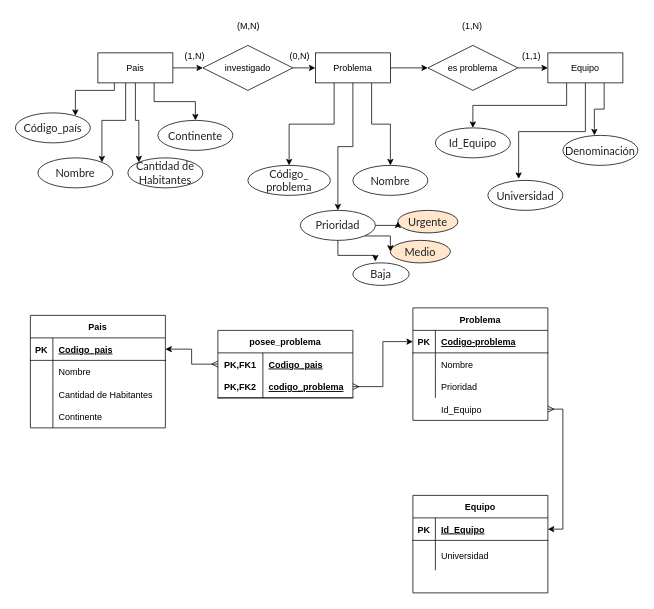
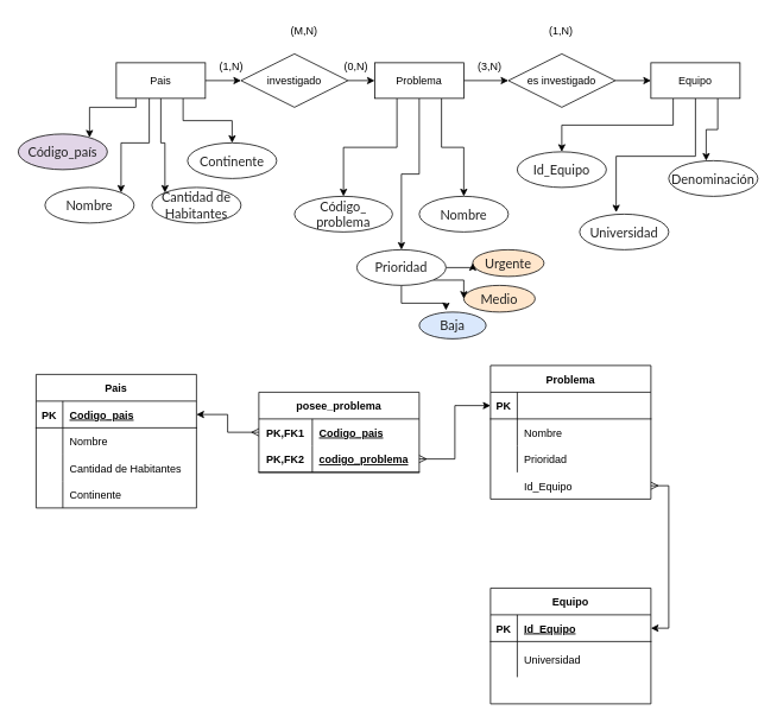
  <mxCell id="0" />
  <mxCell id="1" parent="0" />
  <mxCell id="2" style="edgeStyle=orthogonalEdgeStyle;rounded=0;orthogonalLoop=1;jettySize=auto;html=1;" parent="1" target="17" edge="1"><mxGeometry relative="1" as="geometry"><mxPoint x="152" y="100" as="sourcePoint" /><Array as="points"><mxPoint x="152" y="120" /><mxPoint x="100" y="120" /></Array></mxGeometry></mxCell>
  <mxCell id="3" style="edgeStyle=orthogonalEdgeStyle;rounded=0;orthogonalLoop=1;jettySize=auto;html=1;exitX=0.37;exitY=0.975;exitDx=0;exitDy=0;entryX=1;entryY=0;entryDx=0;entryDy=0;exitPerimeter=0;" parent="1" source="7" target="18" edge="1"><mxGeometry relative="1" as="geometry" /></mxCell>
  <mxCell id="4" style="edgeStyle=orthogonalEdgeStyle;rounded=0;orthogonalLoop=1;jettySize=auto;html=1;exitX=0.5;exitY=1;exitDx=0;exitDy=0;entryX=0;entryY=0;entryDx=0;entryDy=0;" parent="1" source="7" target="19" edge="1"><mxGeometry relative="1" as="geometry" /></mxCell>
  <mxCell id="5" style="edgeStyle=orthogonalEdgeStyle;rounded=0;orthogonalLoop=1;jettySize=auto;html=1;exitX=0.75;exitY=1;exitDx=0;exitDy=0;" parent="1" source="7" target="20" edge="1"><mxGeometry relative="1" as="geometry" /></mxCell>
  <mxCell id="6" style="edgeStyle=orthogonalEdgeStyle;rounded=0;orthogonalLoop=1;jettySize=auto;html=1;exitX=1;exitY=0.5;exitDx=0;exitDy=0;entryX=0;entryY=0.5;entryDx=0;entryDy=0;" parent="1" source="7" target="31" edge="1"><mxGeometry relative="1" as="geometry" /></mxCell>
  <mxCell id="7" value="Pais" style="whiteSpace=wrap;html=1;align=center;" parent="1" vertex="1"><mxGeometry x="130" y="70" width="100" height="40" as="geometry" /></mxCell>
  <mxCell id="8" style="edgeStyle=orthogonalEdgeStyle;rounded=0;orthogonalLoop=1;jettySize=auto;html=1;exitX=0.25;exitY=1;exitDx=0;exitDy=0;" parent="1" source="12" target="21" edge="1"><mxGeometry relative="1" as="geometry" /></mxCell>
  <mxCell id="9" style="edgeStyle=orthogonalEdgeStyle;rounded=0;orthogonalLoop=1;jettySize=auto;html=1;exitX=0.75;exitY=1;exitDx=0;exitDy=0;" parent="1" source="12" target="22" edge="1"><mxGeometry relative="1" as="geometry" /></mxCell>
  <mxCell id="10" style="edgeStyle=orthogonalEdgeStyle;rounded=0;orthogonalLoop=1;jettySize=auto;html=1;exitX=1;exitY=0.5;exitDx=0;exitDy=0;entryX=0;entryY=0.5;entryDx=0;entryDy=0;" parent="1" source="12" target="33" edge="1"><mxGeometry relative="1" as="geometry" /></mxCell>
  <mxCell id="11" style="edgeStyle=orthogonalEdgeStyle;rounded=0;orthogonalLoop=1;jettySize=auto;html=1;exitX=0.5;exitY=1;exitDx=0;exitDy=0;" parent="1" source="12" target="37" edge="1"><mxGeometry relative="1" as="geometry" /></mxCell>
  <mxCell id="12" value="Problema" style="whiteSpace=wrap;html=1;align=center;" parent="1" vertex="1"><mxGeometry x="420" y="70" width="100" height="40" as="geometry" /></mxCell>
  <mxCell id="13" style="edgeStyle=orthogonalEdgeStyle;rounded=0;orthogonalLoop=1;jettySize=auto;html=1;exitX=0.25;exitY=1;exitDx=0;exitDy=0;entryX=0.5;entryY=0;entryDx=0;entryDy=0;" parent="1" source="16" target="26" edge="1"><mxGeometry relative="1" as="geometry" /></mxCell>
  <mxCell id="14" style="edgeStyle=orthogonalEdgeStyle;rounded=0;orthogonalLoop=1;jettySize=auto;html=1;exitX=0.5;exitY=1;exitDx=0;exitDy=0;entryX=0.41;entryY=-0.05;entryDx=0;entryDy=0;entryPerimeter=0;" parent="1" source="16" target="27" edge="1"><mxGeometry relative="1" as="geometry" /></mxCell>
  <mxCell id="15" style="edgeStyle=orthogonalEdgeStyle;rounded=0;orthogonalLoop=1;jettySize=auto;html=1;exitX=0.75;exitY=1;exitDx=0;exitDy=0;entryX=0.42;entryY=0;entryDx=0;entryDy=0;entryPerimeter=0;" parent="1" source="16" target="28" edge="1"><mxGeometry relative="1" as="geometry" /></mxCell>
  <mxCell id="16" value="Equipo" style="whiteSpace=wrap;html=1;align=center;" parent="1" vertex="1"><mxGeometry x="730" y="70" width="100" height="40" as="geometry" /></mxCell>
- <mxCell id="17" value="&lt;span style=&quot;color: rgb(33 , 33 , 33) ; font-family: &amp;#34;lato&amp;#34; , sans-serif ; font-size: 14.667px ; text-align: left&quot;&gt;Código_país&lt;/span&gt;" style="ellipse;whiteSpace=wrap;html=1;align=center;" parent="1" vertex="1"><mxGeometry x="20" y="150" width="100" height="40" as="geometry" /></mxCell>
+ <mxCell id="17" value="&lt;span style=&quot;color: rgb(33 , 33 , 33) ; font-family: &amp;#34;lato&amp;#34; , sans-serif ; font-size: 14.667px ; text-align: left&quot;&gt;Código_país&lt;/span&gt;" style="ellipse;whiteSpace=wrap;html=1;align=center;fillColor=#e1d5e7;" parent="1" vertex="1"><mxGeometry x="20" y="150" width="100" height="40" as="geometry" /></mxCell>
  <mxCell id="18" value="&lt;span style=&quot;color: rgb(33 , 33 , 33) ; font-family: &amp;#34;lato&amp;#34; , sans-serif ; font-size: 14.667px ; text-align: left&quot;&gt;Nombre&lt;/span&gt;" style="ellipse;whiteSpace=wrap;html=1;align=center;" parent="1" vertex="1"><mxGeometry x="50" y="210" width="100" height="40" as="geometry" /></mxCell>
  <mxCell id="19" value="&lt;span style=&quot;color: rgb(33 , 33 , 33) ; font-family: &amp;#34;lato&amp;#34; , sans-serif ; font-size: 14.667px ; text-align: left&quot;&gt;Cantidad de Habitantes&lt;/span&gt;" style="ellipse;whiteSpace=wrap;html=1;align=center;" parent="1" vertex="1"><mxGeometry x="170" y="210" width="100" height="40" as="geometry" /></mxCell>
  <mxCell id="20" value="&lt;span style=&quot;color: rgb(33 , 33 , 33) ; font-family: &amp;#34;lato&amp;#34; , sans-serif ; font-size: 14.667px ; text-align: left&quot;&gt;Continente&lt;/span&gt;" style="ellipse;whiteSpace=wrap;html=1;align=center;" parent="1" vertex="1"><mxGeometry x="210" y="160" width="100" height="40" as="geometry" /></mxCell>
  <mxCell id="21" value="&lt;span style=&quot;text-align: left ; box-sizing: border-box ; color: rgb(33 , 33 , 33) ; font-size: 11pt ; font-family: &amp;#34;lato&amp;#34; ; vertical-align: baseline&quot;&gt;Código_&lt;br&gt;&lt;/span&gt;&lt;span style=&quot;text-align: left ; color: rgb(33 , 33 , 33) ; font-family: &amp;#34;lato&amp;#34; , sans-serif ; font-size: 14.667px&quot;&gt;problema&lt;/span&gt;" style="ellipse;whiteSpace=wrap;html=1;align=center;" parent="1" vertex="1"><mxGeometry x="330" y="220" width="110" height="40" as="geometry" /></mxCell>
  <mxCell id="22" value="&lt;span style=&quot;color: rgb(33 , 33 , 33) ; font-family: &amp;#34;lato&amp;#34; ; font-size: 14.667px ; text-align: left&quot;&gt;Nombre&lt;/span&gt;" style="ellipse;whiteSpace=wrap;html=1;align=center;" parent="1" vertex="1"><mxGeometry x="470" y="220" width="100" height="40" as="geometry" /></mxCell>
  <mxCell id="23" value="&lt;span style=&quot;color: rgb(33 , 33 , 33) ; font-family: &amp;#34;lato&amp;#34; ; font-size: 14.667px ; text-align: left&quot;&gt;Urgente&lt;/span&gt;" style="ellipse;whiteSpace=wrap;html=1;align=center;fillColor=#ffe6cc;" parent="1" vertex="1"><mxGeometry x="530" y="280" width="80" height="30" as="geometry" /></mxCell>
  <mxCell id="24" value="&lt;span style=&quot;color: rgb(33 , 33 , 33) ; font-family: &amp;#34;lato&amp;#34; , sans-serif ; font-size: 14.667px ; text-align: left&quot;&gt;Medio&lt;/span&gt;" style="ellipse;whiteSpace=wrap;html=1;align=center;fillColor=#ffe6cc;" parent="1" vertex="1"><mxGeometry x="520" y="320" width="80" height="30" as="geometry" /></mxCell>
- <mxCell id="25" value="&lt;span style=&quot;color: rgb(33 , 33 , 33) ; font-family: &amp;#34;lato&amp;#34; , sans-serif ; font-size: 14.667px ; text-align: left&quot;&gt;Baja&lt;/span&gt;" style="ellipse;whiteSpace=wrap;html=1;align=center;" parent="1" vertex="1"><mxGeometry x="470" y="350" width="75" height="30" as="geometry" /></mxCell>
+ <mxCell id="25" value="&lt;span style=&quot;color: rgb(33 , 33 , 33) ; font-family: &amp;#34;lato&amp;#34; , sans-serif ; font-size: 14.667px ; text-align: left&quot;&gt;Baja&lt;/span&gt;" style="ellipse;whiteSpace=wrap;html=1;align=center;fillColor=#dae8fc;" parent="1" vertex="1"><mxGeometry x="470" y="350" width="75" height="30" as="geometry" /></mxCell>
  <mxCell id="26" value="&lt;span style=&quot;text-align: left ; box-sizing: border-box ; color: rgb(33 , 33 , 33) ; font-size: 11pt ; font-family: &amp;#34;lato&amp;#34; ; vertical-align: baseline&quot;&gt;Id_&lt;/span&gt;&lt;span style=&quot;text-align: left ; color: rgb(33 , 33 , 33) ; font-family: &amp;#34;lato&amp;#34; , sans-serif ; font-size: 14.667px&quot;&gt;Equipo&lt;/span&gt;" style="ellipse;whiteSpace=wrap;html=1;align=center;" parent="1" vertex="1"><mxGeometry x="580" y="170" width="100" height="40" as="geometry" /></mxCell>
  <mxCell id="27" value="&lt;span style=&quot;color: rgb(33 , 33 , 33) ; font-family: &amp;#34;lato&amp;#34; , sans-serif ; font-size: 14.667px ; text-align: left&quot;&gt;Universidad&lt;/span&gt;" style="ellipse;whiteSpace=wrap;html=1;align=center;" parent="1" vertex="1"><mxGeometry x="650" y="240" width="100" height="40" as="geometry" /></mxCell>
  <mxCell id="28" value="&lt;span style=&quot;color: rgb(33 , 33 , 33) ; font-family: &amp;#34;lato&amp;#34; , sans-serif ; font-size: 14.667px ; text-align: left&quot;&gt;Denominación&lt;/span&gt;" style="ellipse;whiteSpace=wrap;html=1;align=center;" parent="1" vertex="1"><mxGeometry x="750" y="180" width="100" height="40" as="geometry" /></mxCell>
  <mxCell id="29" style="edgeStyle=orthogonalEdgeStyle;rounded=0;orthogonalLoop=1;jettySize=auto;html=1;exitX=0.5;exitY=1;exitDx=0;exitDy=0;" parent="1" source="7" target="7" edge="1"><mxGeometry relative="1" as="geometry" /></mxCell>
  <mxCell id="30" style="edgeStyle=orthogonalEdgeStyle;rounded=0;orthogonalLoop=1;jettySize=auto;html=1;exitX=1;exitY=0.5;exitDx=0;exitDy=0;entryX=0;entryY=0.5;entryDx=0;entryDy=0;" parent="1" source="31" target="12" edge="1"><mxGeometry relative="1" as="geometry" /></mxCell>
  <mxCell id="31" value="investigado" style="shape=rhombus;perimeter=rhombusPerimeter;whiteSpace=wrap;html=1;align=center;" parent="1" vertex="1"><mxGeometry x="270" y="60" width="120" height="60" as="geometry" /></mxCell>
  <mxCell id="32" style="edgeStyle=orthogonalEdgeStyle;rounded=0;orthogonalLoop=1;jettySize=auto;html=1;exitX=1;exitY=0.5;exitDx=0;exitDy=0;entryX=0;entryY=0.5;entryDx=0;entryDy=0;" parent="1" source="33" target="16" edge="1"><mxGeometry relative="1" as="geometry" /></mxCell>
- <mxCell id="33" value="es problema" style="shape=rhombus;perimeter=rhombusPerimeter;whiteSpace=wrap;html=1;align=center;" parent="1" vertex="1"><mxGeometry x="570" y="60" width="120" height="60" as="geometry" /></mxCell>
+ <mxCell id="33" value="es investigado" style="shape=rhombus;perimeter=rhombusPerimeter;whiteSpace=wrap;html=1;align=center;" parent="1" vertex="1"><mxGeometry x="570" y="60" width="120" height="60" as="geometry" /></mxCell>
  <mxCell id="34" style="edgeStyle=orthogonalEdgeStyle;rounded=0;orthogonalLoop=1;jettySize=auto;html=1;exitX=1;exitY=0.5;exitDx=0;exitDy=0;entryX=0;entryY=0.5;entryDx=0;entryDy=0;" parent="1" source="37" target="23" edge="1"><mxGeometry relative="1" as="geometry" /></mxCell>
  <mxCell id="35" style="edgeStyle=orthogonalEdgeStyle;rounded=0;orthogonalLoop=1;jettySize=auto;html=1;exitX=1;exitY=1;exitDx=0;exitDy=0;entryX=0;entryY=0.5;entryDx=0;entryDy=0;" parent="1" source="37" target="24" edge="1"><mxGeometry relative="1" as="geometry" /></mxCell>
  <mxCell id="36" style="edgeStyle=orthogonalEdgeStyle;rounded=0;orthogonalLoop=1;jettySize=auto;html=1;exitX=0.5;exitY=1;exitDx=0;exitDy=0;entryX=0.4;entryY=-0.067;entryDx=0;entryDy=0;entryPerimeter=0;" parent="1" source="37" target="25" edge="1"><mxGeometry relative="1" as="geometry" /></mxCell>
  <mxCell id="37" value="&lt;div style=&quot;text-align: left&quot;&gt;&lt;span style=&quot;font-size: 14.667px&quot;&gt;&lt;font color=&quot;#212121&quot; face=&quot;lato&quot;&gt;Prioridad&lt;/font&gt;&lt;/span&gt;&lt;/div&gt;" style="ellipse;whiteSpace=wrap;html=1;align=center;" parent="1" vertex="1"><mxGeometry x="400" y="280" width="100" height="40" as="geometry" /></mxCell>
  <mxCell id="38" value="(1,N)" style="text;strokeColor=none;fillColor=none;spacingLeft=4;spacingRight=4;overflow=hidden;rotatable=0;points=[[0,0.5],[1,0.5]];portConstraint=eastwest;fontSize=12;" parent="1" vertex="1"><mxGeometry x="240" y="60" width="40" height="30" as="geometry" /></mxCell>
  <mxCell id="39" value="(0,N)" style="text;strokeColor=none;fillColor=none;spacingLeft=4;spacingRight=4;overflow=hidden;rotatable=0;points=[[0,0.5],[1,0.5]];portConstraint=eastwest;fontSize=12;" parent="1" vertex="1"><mxGeometry x="380" y="60" width="40" height="30" as="geometry" /></mxCell>
- <mxCell id="40" value="(M,N)" style="text;strokeColor=none;fillColor=none;spacingLeft=4;spacingRight=4;overflow=hidden;rotatable=0;points=[[0,0.5],[1,0.5]];portConstraint=eastwest;fontSize=12;" parent="1" vertex="1"><mxGeometry x="310" y="20" width="40" height="30" as="geometry" /></mxCell>
- <mxCell id="42" value="(1,1)" style="text;strokeColor=none;fillColor=none;spacingLeft=4;spacingRight=4;overflow=hidden;rotatable=0;points=[[0,0.5],[1,0.5]];portConstraint=eastwest;fontSize=12;" parent="1" vertex="1"><mxGeometry x="690" y="60" width="40" height="30" as="geometry" /></mxCell>
+ <mxCell id="40" value="(M,N)" style="text;strokeColor=none;fillColor=none;spacingLeft=4;spacingRight=4;overflow=hidden;rotatable=0;points=[[0,0.5],[1,0.5]];portConstraint=eastwest;fontSize=12;" parent="1" vertex="1"><mxGeometry x="320" y="20" width="40" height="30" as="geometry" /></mxCell>
+ <mxCell id="41" value="(3,N)" style="text;strokeColor=none;fillColor=none;spacingLeft=4;spacingRight=4;overflow=hidden;rotatable=0;points=[[0,0.5],[1,0.5]];portConstraint=eastwest;fontSize=12;" parent="1" vertex="1"><mxGeometry x="530" y="60" width="40" height="30" as="geometry" /></mxCell>
  <mxCell id="43" value="(1,N)" style="text;strokeColor=none;fillColor=none;spacingLeft=4;spacingRight=4;overflow=hidden;rotatable=0;points=[[0,0.5],[1,0.5]];portConstraint=eastwest;fontSize=12;" parent="1" vertex="1"><mxGeometry x="610" y="20" width="40" height="30" as="geometry" /></mxCell>
  <mxCell id="44" value="Pais" style="shape=table;startSize=30;container=1;collapsible=1;childLayout=tableLayout;fixedRows=1;rowLines=0;fontStyle=1;align=center;resizeLast=1;" parent="1" vertex="1"><mxGeometry x="40" y="420" width="180" height="150" as="geometry"><mxRectangle x="20" y="470" width="60" height="30" as="alternateBounds" /></mxGeometry></mxCell>
  <mxCell id="45" value="" style="shape=partialRectangle;collapsible=0;dropTarget=0;pointerEvents=0;fillColor=none;top=0;left=0;bottom=1;right=0;points=[[0,0.5],[1,0.5]];portConstraint=eastwest;" parent="44" vertex="1"><mxGeometry y="30" width="180" height="30" as="geometry" /></mxCell>
  <mxCell id="46" value="PK" style="shape=partialRectangle;connectable=0;fillColor=none;top=0;left=0;bottom=0;right=0;fontStyle=1;overflow=hidden;" parent="45" vertex="1"><mxGeometry width="30" height="30" as="geometry" /></mxCell>
  <mxCell id="47" value="Codigo_pais" style="shape=partialRectangle;connectable=0;fillColor=none;top=0;left=0;bottom=0;right=0;align=left;spacingLeft=6;fontStyle=5;overflow=hidden;" parent="45" vertex="1"><mxGeometry x="30" width="150" height="30" as="geometry" /></mxCell>
  <mxCell id="48" value="" style="shape=partialRectangle;collapsible=0;dropTarget=0;pointerEvents=0;fillColor=none;top=0;left=0;bottom=0;right=0;points=[[0,0.5],[1,0.5]];portConstraint=eastwest;" parent="44" vertex="1"><mxGeometry y="60" width="180" height="30" as="geometry" /></mxCell>
  <mxCell id="49" value="" style="shape=partialRectangle;connectable=0;fillColor=none;top=0;left=0;bottom=0;right=0;editable=1;overflow=hidden;" parent="48" vertex="1"><mxGeometry width="30" height="30" as="geometry" /></mxCell>
  <mxCell id="50" value="Nombre" style="shape=partialRectangle;connectable=0;fillColor=none;top=0;left=0;bottom=0;right=0;align=left;spacingLeft=6;overflow=hidden;" parent="48" vertex="1"><mxGeometry x="30" width="150" height="30" as="geometry" /></mxCell>
  <mxCell id="51" value="" style="shape=partialRectangle;collapsible=0;dropTarget=0;pointerEvents=0;fillColor=none;top=0;left=0;bottom=0;right=0;points=[[0,0.5],[1,0.5]];portConstraint=eastwest;" parent="44" vertex="1"><mxGeometry y="90" width="180" height="30" as="geometry" /></mxCell>
  <mxCell id="52" value="" style="shape=partialRectangle;connectable=0;fillColor=none;top=0;left=0;bottom=0;right=0;editable=1;overflow=hidden;" parent="51" vertex="1"><mxGeometry width="30" height="30" as="geometry" /></mxCell>
  <mxCell id="53" value="Cantidad de Habitantes" style="shape=partialRectangle;connectable=0;fillColor=none;top=0;left=0;bottom=0;right=0;align=left;spacingLeft=6;overflow=hidden;" parent="51" vertex="1"><mxGeometry x="30" width="150" height="30" as="geometry" /></mxCell>
  <mxCell id="54" value="" style="shape=partialRectangle;collapsible=0;dropTarget=0;pointerEvents=0;fillColor=none;top=0;left=0;bottom=0;right=0;points=[[0,0.5],[1,0.5]];portConstraint=eastwest;" parent="44" vertex="1"><mxGeometry y="120" width="180" height="30" as="geometry" /></mxCell>
  <mxCell id="55" value="" style="shape=partialRectangle;connectable=0;fillColor=none;top=0;left=0;bottom=0;right=0;editable=1;overflow=hidden;" parent="54" vertex="1"><mxGeometry width="30" height="30" as="geometry" /></mxCell>
  <mxCell id="56" value="Continente" style="shape=partialRectangle;connectable=0;fillColor=none;top=0;left=0;bottom=0;right=0;align=left;spacingLeft=6;overflow=hidden;" parent="54" vertex="1"><mxGeometry x="30" width="150" height="30" as="geometry" /></mxCell>
  <mxCell id="57" value="Problema" style="shape=table;startSize=30;container=1;collapsible=1;childLayout=tableLayout;fixedRows=1;rowLines=0;fontStyle=1;align=center;resizeLast=1;" parent="1" vertex="1"><mxGeometry x="550" y="410" width="180" height="150" as="geometry" /></mxCell>
  <mxCell id="58" value="" style="shape=partialRectangle;collapsible=0;dropTarget=0;pointerEvents=0;fillColor=none;top=0;left=0;bottom=1;right=0;points=[[0,0.5],[1,0.5]];portConstraint=eastwest;" parent="57" vertex="1"><mxGeometry y="30" width="180" height="30" as="geometry" /></mxCell>
  <mxCell id="59" value="PK" style="shape=partialRectangle;connectable=0;fillColor=none;top=0;left=0;bottom=0;right=0;fontStyle=1;overflow=hidden;" parent="58" vertex="1"><mxGeometry width="30" height="30" as="geometry" /></mxCell>
- <mxCell id="60" value="Codigo-problema" style="shape=partialRectangle;connectable=0;fillColor=none;top=0;left=0;bottom=0;right=0;align=left;spacingLeft=6;fontStyle=5;overflow=hidden;" parent="58" vertex="1"><mxGeometry x="30" width="150" height="30" as="geometry" /></mxCell>
  <mxCell id="61" value="" style="shape=partialRectangle;collapsible=0;dropTarget=0;pointerEvents=0;fillColor=none;top=0;left=0;bottom=0;right=0;points=[[0,0.5],[1,0.5]];portConstraint=eastwest;" parent="57" vertex="1"><mxGeometry y="60" width="180" height="30" as="geometry" /></mxCell>
  <mxCell id="62" value="" style="shape=partialRectangle;connectable=0;fillColor=none;top=0;left=0;bottom=0;right=0;editable=1;overflow=hidden;" parent="61" vertex="1"><mxGeometry width="30" height="30" as="geometry" /></mxCell>
  <mxCell id="63" value="Nombre" style="shape=partialRectangle;connectable=0;fillColor=none;top=0;left=0;bottom=0;right=0;align=left;spacingLeft=6;overflow=hidden;" parent="61" vertex="1"><mxGeometry x="30" width="150" height="30" as="geometry" /></mxCell>
  <mxCell id="64" value="" style="shape=partialRectangle;collapsible=0;dropTarget=0;pointerEvents=0;fillColor=none;top=0;left=0;bottom=0;right=0;points=[[0,0.5],[1,0.5]];portConstraint=eastwest;" parent="57" vertex="1"><mxGeometry y="90" width="180" height="30" as="geometry" /></mxCell>
  <mxCell id="65" value="" style="shape=partialRectangle;connectable=0;fillColor=none;top=0;left=0;bottom=0;right=0;editable=1;overflow=hidden;" parent="64" vertex="1"><mxGeometry width="30" height="30" as="geometry" /></mxCell>
  <mxCell id="66" value="Prioridad" style="shape=partialRectangle;connectable=0;fillColor=none;top=0;left=0;bottom=0;right=0;align=left;spacingLeft=6;overflow=hidden;" parent="64" vertex="1"><mxGeometry x="30" width="150" height="30" as="geometry" /></mxCell>
  <mxCell id="67" value="" style="shape=partialRectangle;collapsible=0;dropTarget=0;pointerEvents=0;fillColor=none;top=0;left=0;bottom=0;right=0;points=[[0,0.5],[1,0.5]];portConstraint=eastwest;" parent="57" vertex="1"><mxGeometry y="120" width="180" height="30" as="geometry" /></mxCell>
  <mxCell id="68" value="Id_Equipo" style="shape=partialRectangle;connectable=0;fillColor=none;top=0;left=0;bottom=0;right=0;align=left;spacingLeft=6;fontStyle=0;overflow=hidden;" parent="67" vertex="1"><mxGeometry x="30" width="150" height="30" as="geometry" /></mxCell>
  <mxCell id="69" value="Equipo" style="shape=table;startSize=30;container=1;collapsible=1;childLayout=tableLayout;fixedRows=1;rowLines=0;fontStyle=1;align=center;resizeLast=1;" parent="1" vertex="1"><mxGeometry x="550" y="660" width="180" height="130" as="geometry" /></mxCell>
  <mxCell id="70" value="" style="shape=partialRectangle;collapsible=0;dropTarget=0;pointerEvents=0;fillColor=none;top=0;left=0;bottom=1;right=0;points=[[0,0.5],[1,0.5]];portConstraint=eastwest;" parent="69" vertex="1"><mxGeometry y="30" width="180" height="30" as="geometry" /></mxCell>
  <mxCell id="71" value="PK" style="shape=partialRectangle;connectable=0;fillColor=none;top=0;left=0;bottom=0;right=0;fontStyle=1;overflow=hidden;" parent="70" vertex="1"><mxGeometry width="30" height="30" as="geometry" /></mxCell>
  <mxCell id="72" value="Id_Equipo" style="shape=partialRectangle;connectable=0;fillColor=none;top=0;left=0;bottom=0;right=0;align=left;spacingLeft=6;fontStyle=5;overflow=hidden;" parent="70" vertex="1"><mxGeometry x="30" width="150" height="30" as="geometry" /></mxCell>
  <mxCell id="73" value="" style="shape=partialRectangle;collapsible=0;dropTarget=0;pointerEvents=0;fillColor=none;top=0;left=0;bottom=0;right=0;points=[[0,0.5],[1,0.5]];portConstraint=eastwest;" parent="69" vertex="1"><mxGeometry y="60" width="180" height="40" as="geometry" /></mxCell>
  <mxCell id="74" value="" style="shape=partialRectangle;connectable=0;fillColor=none;top=0;left=0;bottom=0;right=0;editable=1;overflow=hidden;" parent="73" vertex="1"><mxGeometry width="30" height="40" as="geometry" /></mxCell>
  <mxCell id="75" value="Universidad" style="shape=partialRectangle;connectable=0;fillColor=none;top=0;left=0;bottom=0;right=0;align=left;spacingLeft=6;overflow=hidden;" parent="73" vertex="1"><mxGeometry x="30" width="150" height="40" as="geometry" /></mxCell>
  <mxCell id="76" value="" style="shape=partialRectangle;collapsible=0;dropTarget=0;pointerEvents=0;fillColor=none;top=0;left=0;bottom=0;right=0;points=[[0,0.5],[1,0.5]];portConstraint=eastwest;" parent="69" vertex="1"><mxGeometry y="100" width="180" height="30" as="geometry" /></mxCell>
  <mxCell id="77" value="" style="shape=partialRectangle;connectable=0;fillColor=none;top=0;left=0;bottom=0;right=0;editable=1;overflow=hidden;" parent="76" vertex="1"><mxGeometry width="30" height="30" as="geometry" /></mxCell>
  <mxCell id="78" value="posee_problema" style="shape=table;startSize=30;container=1;collapsible=1;childLayout=tableLayout;fixedRows=1;rowLines=0;fontStyle=1;align=center;resizeLast=1;" vertex="1" parent="1"><mxGeometry x="290" y="440" width="180" height="90" as="geometry" /></mxCell>
  <mxCell id="79" value="" style="shape=partialRectangle;collapsible=0;dropTarget=0;pointerEvents=0;fillColor=none;top=0;left=0;bottom=0;right=0;points=[[0,0.5],[1,0.5]];portConstraint=eastwest;" vertex="1" parent="78"><mxGeometry y="30" width="180" height="30" as="geometry" /></mxCell>
  <mxCell id="80" value="PK,FK1" style="shape=partialRectangle;connectable=0;fillColor=none;top=0;left=0;bottom=0;right=0;fontStyle=1;overflow=hidden;" vertex="1" parent="79"><mxGeometry width="60" height="30" as="geometry" /></mxCell>
  <mxCell id="81" value="Codigo_pais" style="shape=partialRectangle;connectable=0;fillColor=none;top=0;left=0;bottom=0;right=0;align=left;spacingLeft=6;fontStyle=5;overflow=hidden;" vertex="1" parent="79"><mxGeometry x="60" width="120" height="30" as="geometry" /></mxCell>
  <mxCell id="82" value="" style="shape=partialRectangle;collapsible=0;dropTarget=0;pointerEvents=0;fillColor=none;top=0;left=0;bottom=1;right=0;points=[[0,0.5],[1,0.5]];portConstraint=eastwest;" vertex="1" parent="78"><mxGeometry y="60" width="180" height="30" as="geometry" /></mxCell>
  <mxCell id="83" value="PK,FK2" style="shape=partialRectangle;connectable=0;fillColor=none;top=0;left=0;bottom=0;right=0;fontStyle=1;overflow=hidden;" vertex="1" parent="82"><mxGeometry width="60" height="30" as="geometry" /></mxCell>
  <mxCell id="84" value="codigo_problema" style="shape=partialRectangle;connectable=0;fillColor=none;top=0;left=0;bottom=0;right=0;align=left;spacingLeft=6;fontStyle=5;overflow=hidden;" vertex="1" parent="82"><mxGeometry x="60" width="120" height="30" as="geometry" /></mxCell>
  <mxCell id="85" style="edgeStyle=orthogonalEdgeStyle;rounded=0;orthogonalLoop=1;jettySize=auto;html=1;exitX=0;exitY=0.5;exitDx=0;exitDy=0;entryX=1;entryY=0.5;entryDx=0;entryDy=0;startArrow=ERmany;startFill=0;" edge="1" parent="1" source="79" target="45"><mxGeometry relative="1" as="geometry" /></mxCell>
  <mxCell id="86" style="edgeStyle=orthogonalEdgeStyle;rounded=0;orthogonalLoop=1;jettySize=auto;html=1;exitX=1;exitY=0.5;exitDx=0;exitDy=0;entryX=0;entryY=0.5;entryDx=0;entryDy=0;startArrow=ERmany;startFill=0;" edge="1" parent="1" source="82" target="58"><mxGeometry relative="1" as="geometry" /></mxCell>
  <mxCell id="87" style="edgeStyle=orthogonalEdgeStyle;rounded=0;orthogonalLoop=1;jettySize=auto;html=1;exitX=1;exitY=0.5;exitDx=0;exitDy=0;startArrow=ERmany;startFill=0;entryX=1;entryY=0.5;entryDx=0;entryDy=0;" edge="1" parent="1" source="67" target="70"><mxGeometry relative="1" as="geometry"><mxPoint x="780" y="690" as="targetPoint" /></mxGeometry></mxCell>
